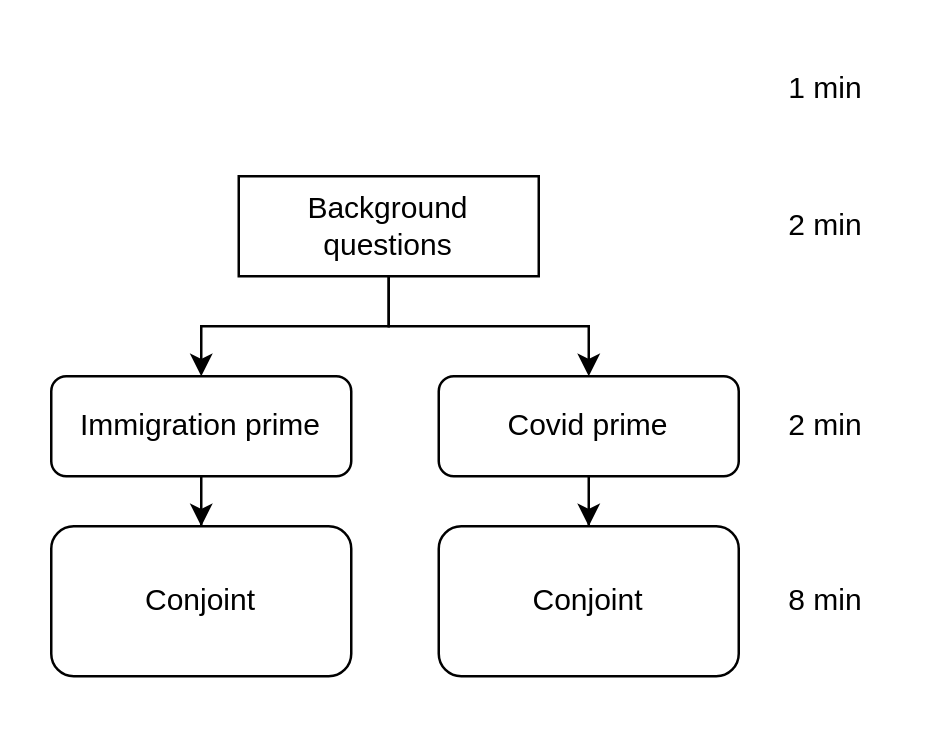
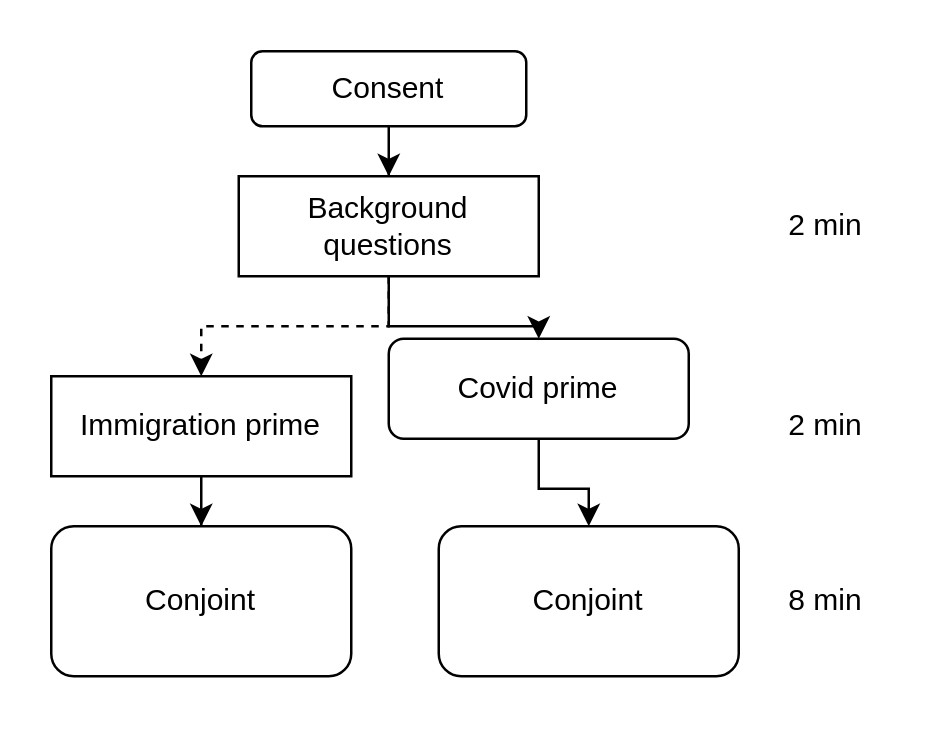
  <mxCell id="0" />
  <mxCell id="1" parent="0" />
- <mxCell id="4" value="" style="edgeStyle=orthogonalEdgeStyle;rounded=0;orthogonalLoop=1;jettySize=auto;html=1;" edge="1" parent="1" source="6" target="8"><mxGeometry relative="1" as="geometry" /></mxCell>
+ <mxCell id="2" value="" style="edgeStyle=orthogonalEdgeStyle;rounded=0;orthogonalLoop=1;jettySize=auto;html=1;" edge="1" parent="1" source="3" target="6"><mxGeometry relative="1" as="geometry" /></mxCell>
+ <mxCell id="3" value="Consent" style="rounded=1;whiteSpace=wrap;html=1;" vertex="1" parent="1"><mxGeometry x="100" y="20" width="110" height="30" as="geometry" /></mxCell>
+ <mxCell id="4" value="" style="edgeStyle=orthogonalEdgeStyle;rounded=0;orthogonalLoop=1;jettySize=auto;html=1;dashed=1;" edge="1" parent="1" source="6" target="8"><mxGeometry relative="1" as="geometry" /></mxCell>
  <mxCell id="5" value="" style="edgeStyle=orthogonalEdgeStyle;rounded=0;orthogonalLoop=1;jettySize=auto;html=1;" edge="1" parent="1" source="6" target="10"><mxGeometry relative="1" as="geometry" /></mxCell>
  <mxCell id="6" value="Background questions" style="whiteSpace=wrap;html=1;rounded=0;" vertex="1" parent="1"><mxGeometry x="95" y="70" width="120" height="40" as="geometry" /></mxCell>
  <mxCell id="7" value="" style="edgeStyle=orthogonalEdgeStyle;rounded=0;orthogonalLoop=1;jettySize=auto;html=1;" edge="1" parent="1" source="8" target="11"><mxGeometry relative="1" as="geometry" /></mxCell>
- <mxCell id="8" value="Immigration prime" style="whiteSpace=wrap;html=1;rounded=1;" vertex="1" parent="1"><mxGeometry x="20" y="150" width="120" height="40" as="geometry" /></mxCell>
+ <mxCell id="8" value="Immigration prime" style="whiteSpace=wrap;html=1;rounded=0;" vertex="1" parent="1"><mxGeometry x="20" y="150" width="120" height="40" as="geometry" /></mxCell>
  <mxCell id="9" value="" style="edgeStyle=orthogonalEdgeStyle;rounded=0;orthogonalLoop=1;jettySize=auto;html=1;" edge="1" parent="1" source="10" target="12"><mxGeometry relative="1" as="geometry" /></mxCell>
- <mxCell id="10" value="Covid prime" style="whiteSpace=wrap;html=1;rounded=1;" vertex="1" parent="1"><mxGeometry x="175" y="150" width="120" height="40" as="geometry" /></mxCell>
+ <mxCell id="10" value="Covid prime" style="whiteSpace=wrap;html=1;rounded=1;" vertex="1" parent="1"><mxGeometry x="155" y="135" width="120" height="40" as="geometry" /></mxCell>
  <mxCell id="11" value="Conjoint" style="whiteSpace=wrap;html=1;rounded=1;" vertex="1" parent="1"><mxGeometry x="20" y="210" width="120" height="60" as="geometry" /></mxCell>
  <mxCell id="12" value="Conjoint" style="whiteSpace=wrap;html=1;rounded=1;" vertex="1" parent="1"><mxGeometry x="175" y="210" width="120" height="60" as="geometry" /></mxCell>
- <mxCell id="13" value="1 min" style="text;html=1;strokeColor=none;fillColor=none;align=center;verticalAlign=middle;whiteSpace=wrap;rounded=0;" vertex="1" parent="1"><mxGeometry x="310" y="25" width="40" height="20" as="geometry" /></mxCell>
  <mxCell id="14" value="2 min" style="text;html=1;strokeColor=none;fillColor=none;align=center;verticalAlign=middle;whiteSpace=wrap;rounded=0;" vertex="1" parent="1"><mxGeometry x="310" y="80" width="40" height="20" as="geometry" /></mxCell>
  <mxCell id="15" value="2 min" style="text;html=1;strokeColor=none;fillColor=none;align=center;verticalAlign=middle;whiteSpace=wrap;rounded=0;" vertex="1" parent="1"><mxGeometry x="310" y="160" width="40" height="20" as="geometry" /></mxCell>
  <mxCell id="16" value="8 min" style="text;html=1;strokeColor=none;fillColor=none;align=center;verticalAlign=middle;whiteSpace=wrap;rounded=0;" vertex="1" parent="1"><mxGeometry x="310" y="230" width="40" height="20" as="geometry" /></mxCell>
